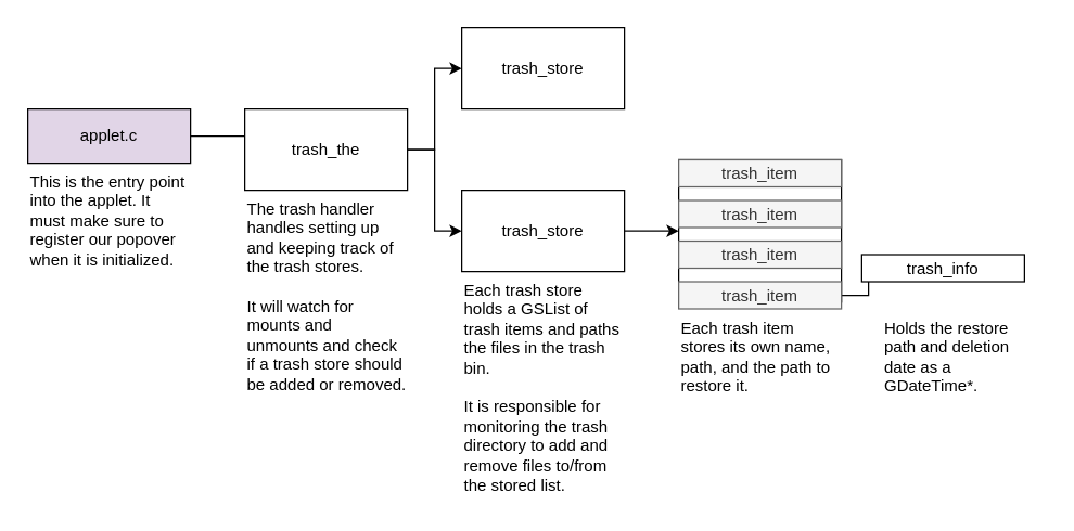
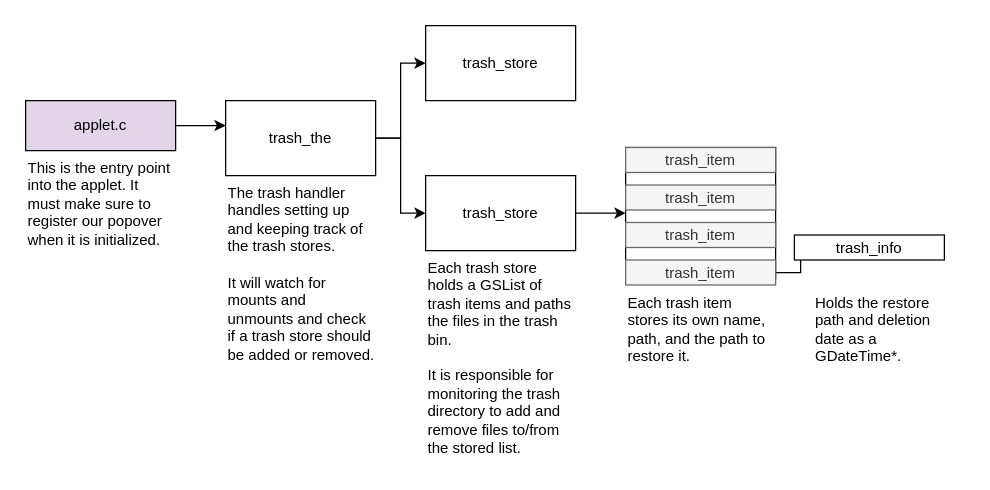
  <mxCell id="0" />
  <mxCell id="1" parent="0" />
  <mxCell id="2" value="" style="rounded=0;whiteSpace=wrap;html=1;fontSize=12;align=left;" vertex="1" parent="1"><mxGeometry x="500" y="117.5" width="120" height="105" as="geometry" /></mxCell>
- <mxCell id="3" style="edgeStyle=orthogonalEdgeStyle;rounded=0;orthogonalLoop=1;jettySize=auto;html=1;entryX=0;entryY=0.333;entryDx=0;entryDy=0;entryPerimeter=0;fontSize=12;endArrow=none;" edge="1" parent="1" source="4" target="8"><mxGeometry relative="1" as="geometry" /></mxCell>
+ <mxCell id="3" style="edgeStyle=orthogonalEdgeStyle;rounded=0;orthogonalLoop=1;jettySize=auto;html=1;entryX=0;entryY=0.333;entryDx=0;entryDy=0;entryPerimeter=0;fontSize=12;" edge="1" parent="1" source="4" target="8"><mxGeometry relative="1" as="geometry" /></mxCell>
  <mxCell id="4" value="applet.c" style="rounded=0;whiteSpace=wrap;html=1;fontSize=12;fillColor=#e1d5e7;" vertex="1" parent="1"><mxGeometry x="20" y="80" width="120" height="40" as="geometry" /></mxCell>
  <mxCell id="5" value="This is the entry point into the applet. It must make sure to register our popover when it is initialized." style="text;html=1;strokeColor=none;fillColor=none;align=left;verticalAlign=top;whiteSpace=wrap;rounded=0;fontSize=12;labelPosition=center;verticalLabelPosition=middle;" vertex="1" parent="1"><mxGeometry x="20" y="120" width="120" height="100" as="geometry" /></mxCell>
  <mxCell id="6" style="edgeStyle=orthogonalEdgeStyle;rounded=0;orthogonalLoop=1;jettySize=auto;html=1;entryX=0;entryY=0.5;entryDx=0;entryDy=0;fontSize=12;" edge="1" parent="1" source="8" target="9"><mxGeometry relative="1" as="geometry" /></mxCell>
  <mxCell id="7" style="edgeStyle=orthogonalEdgeStyle;rounded=0;orthogonalLoop=1;jettySize=auto;html=1;entryX=0;entryY=0.5;entryDx=0;entryDy=0;fontSize=12;" edge="1" parent="1" source="8" target="11"><mxGeometry relative="1" as="geometry" /></mxCell>
  <mxCell id="8" value="trash_the" style="rounded=0;whiteSpace=wrap;html=1;fontSize=12;align=center;" vertex="1" parent="1"><mxGeometry x="180" y="80" width="120" height="60" as="geometry" /></mxCell>
  <mxCell id="9" value="trash_store" style="rounded=0;whiteSpace=wrap;html=1;fontSize=12;align=center;" vertex="1" parent="1"><mxGeometry x="340" y="20" width="120" height="60" as="geometry" /></mxCell>
  <mxCell id="10" style="edgeStyle=orthogonalEdgeStyle;rounded=0;orthogonalLoop=1;jettySize=auto;html=1;entryX=0;entryY=0.5;entryDx=0;entryDy=0;fontSize=12;" edge="1" parent="1" source="11" target="2"><mxGeometry relative="1" as="geometry" /></mxCell>
  <mxCell id="11" value="trash_store" style="rounded=0;whiteSpace=wrap;html=1;fontSize=12;align=center;" vertex="1" parent="1"><mxGeometry x="340" y="140" width="120" height="60" as="geometry" /></mxCell>
  <mxCell id="12" value="Each trash store holds a GSList of trash items and paths the files in the trash bin.&lt;br&gt;&lt;br&gt;It is responsible for monitoring the trash directory to add and remove files to/from the stored list." style="text;html=1;strokeColor=none;fillColor=none;align=left;verticalAlign=top;whiteSpace=wrap;rounded=0;fontSize=12;" vertex="1" parent="1"><mxGeometry x="340" y="200" width="120" height="170" as="geometry" /></mxCell>
  <mxCell id="13" value="The trash handler handles setting up and keeping track of the trash stores.&lt;br&gt;&lt;br&gt;It will watch for mounts and unmounts and check if a trash store should be added or removed." style="text;html=1;strokeColor=none;fillColor=none;align=left;verticalAlign=top;whiteSpace=wrap;rounded=0;fontSize=12;" vertex="1" parent="1"><mxGeometry x="180" y="140" width="120" height="150" as="geometry" /></mxCell>
  <mxCell id="14" value="trash_item" style="rounded=0;whiteSpace=wrap;html=1;fontSize=12;align=center;fillColor=#f5f5f5;strokeColor=#666666;fontColor=#333333;" vertex="1" parent="1"><mxGeometry x="500" y="117.5" width="120" height="20" as="geometry" /></mxCell>
  <mxCell id="15" value="trash_item" style="rounded=0;whiteSpace=wrap;html=1;fontSize=12;align=center;fillColor=#f5f5f5;strokeColor=#666666;fontColor=#333333;" vertex="1" parent="1"><mxGeometry x="500" y="147.5" width="120" height="20" as="geometry" /></mxCell>
  <mxCell id="16" value="trash_item" style="rounded=0;whiteSpace=wrap;html=1;fontSize=12;align=center;fillColor=#f5f5f5;strokeColor=#666666;fontColor=#333333;" vertex="1" parent="1"><mxGeometry x="500" y="177.5" width="120" height="20" as="geometry" /></mxCell>
  <mxCell id="17" style="edgeStyle=orthogonalEdgeStyle;rounded=0;orthogonalLoop=1;jettySize=auto;html=1;fontSize=12;" edge="1" parent="1" source="18" target="20"><mxGeometry relative="1" as="geometry" /></mxCell>
  <mxCell id="18" value="trash_item" style="rounded=0;whiteSpace=wrap;html=1;fontSize=12;align=center;fillColor=#f5f5f5;strokeColor=#666666;fontColor=#333333;" vertex="1" parent="1"><mxGeometry x="500" y="207.5" width="120" height="20" as="geometry" /></mxCell>
  <mxCell id="19" value="Each trash item stores its own name, path, and the path to restore it." style="text;html=1;strokeColor=none;fillColor=none;align=left;verticalAlign=top;whiteSpace=wrap;rounded=0;fontSize=12;" vertex="1" parent="1"><mxGeometry x="500" y="227.5" width="120" height="70" as="geometry" /></mxCell>
  <mxCell id="20" value="trash_info" style="rounded=0;whiteSpace=wrap;html=1;fontSize=12;align=center;" vertex="1" parent="1"><mxGeometry x="635" y="187.5" width="120" height="20" as="geometry" /></mxCell>
  <mxCell id="21" value="Holds the restore path and deletion date as a GDateTime*." style="text;html=1;strokeColor=none;fillColor=none;align=left;verticalAlign=top;whiteSpace=wrap;rounded=0;fontSize=12;" vertex="1" parent="1"><mxGeometry x="650" y="227.5" width="120" height="70" as="geometry" /></mxCell>
